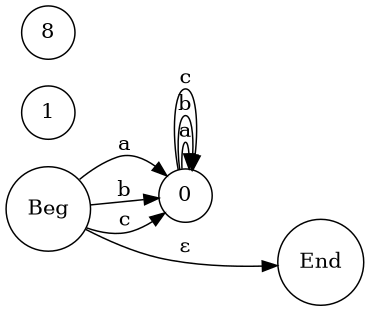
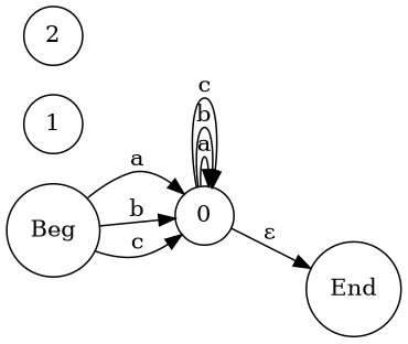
  digraph {
    fontname=Helvetica
    labelloc=t
    rankdir=LR
    node [shape=circle]
    edge [arrowhead=normal arrowtail=dot]
    n1 [label=Beg]
    n2 [label=0]
    n3 [label=End]
    1
-   2 [label=8]
+   2
    n1 -> n2 [label=a]
    n1 -> n2 [label=b]
    n1 -> n2 [label=c]
    n2 -> n2 [label=a]
    n2 -> n2 [label=b]
    n2 -> n2 [label=c]
-   n1 -> n3 [label=<&epsilon;>]
+   n2 -> n3 [label=<&epsilon;>]
  }
